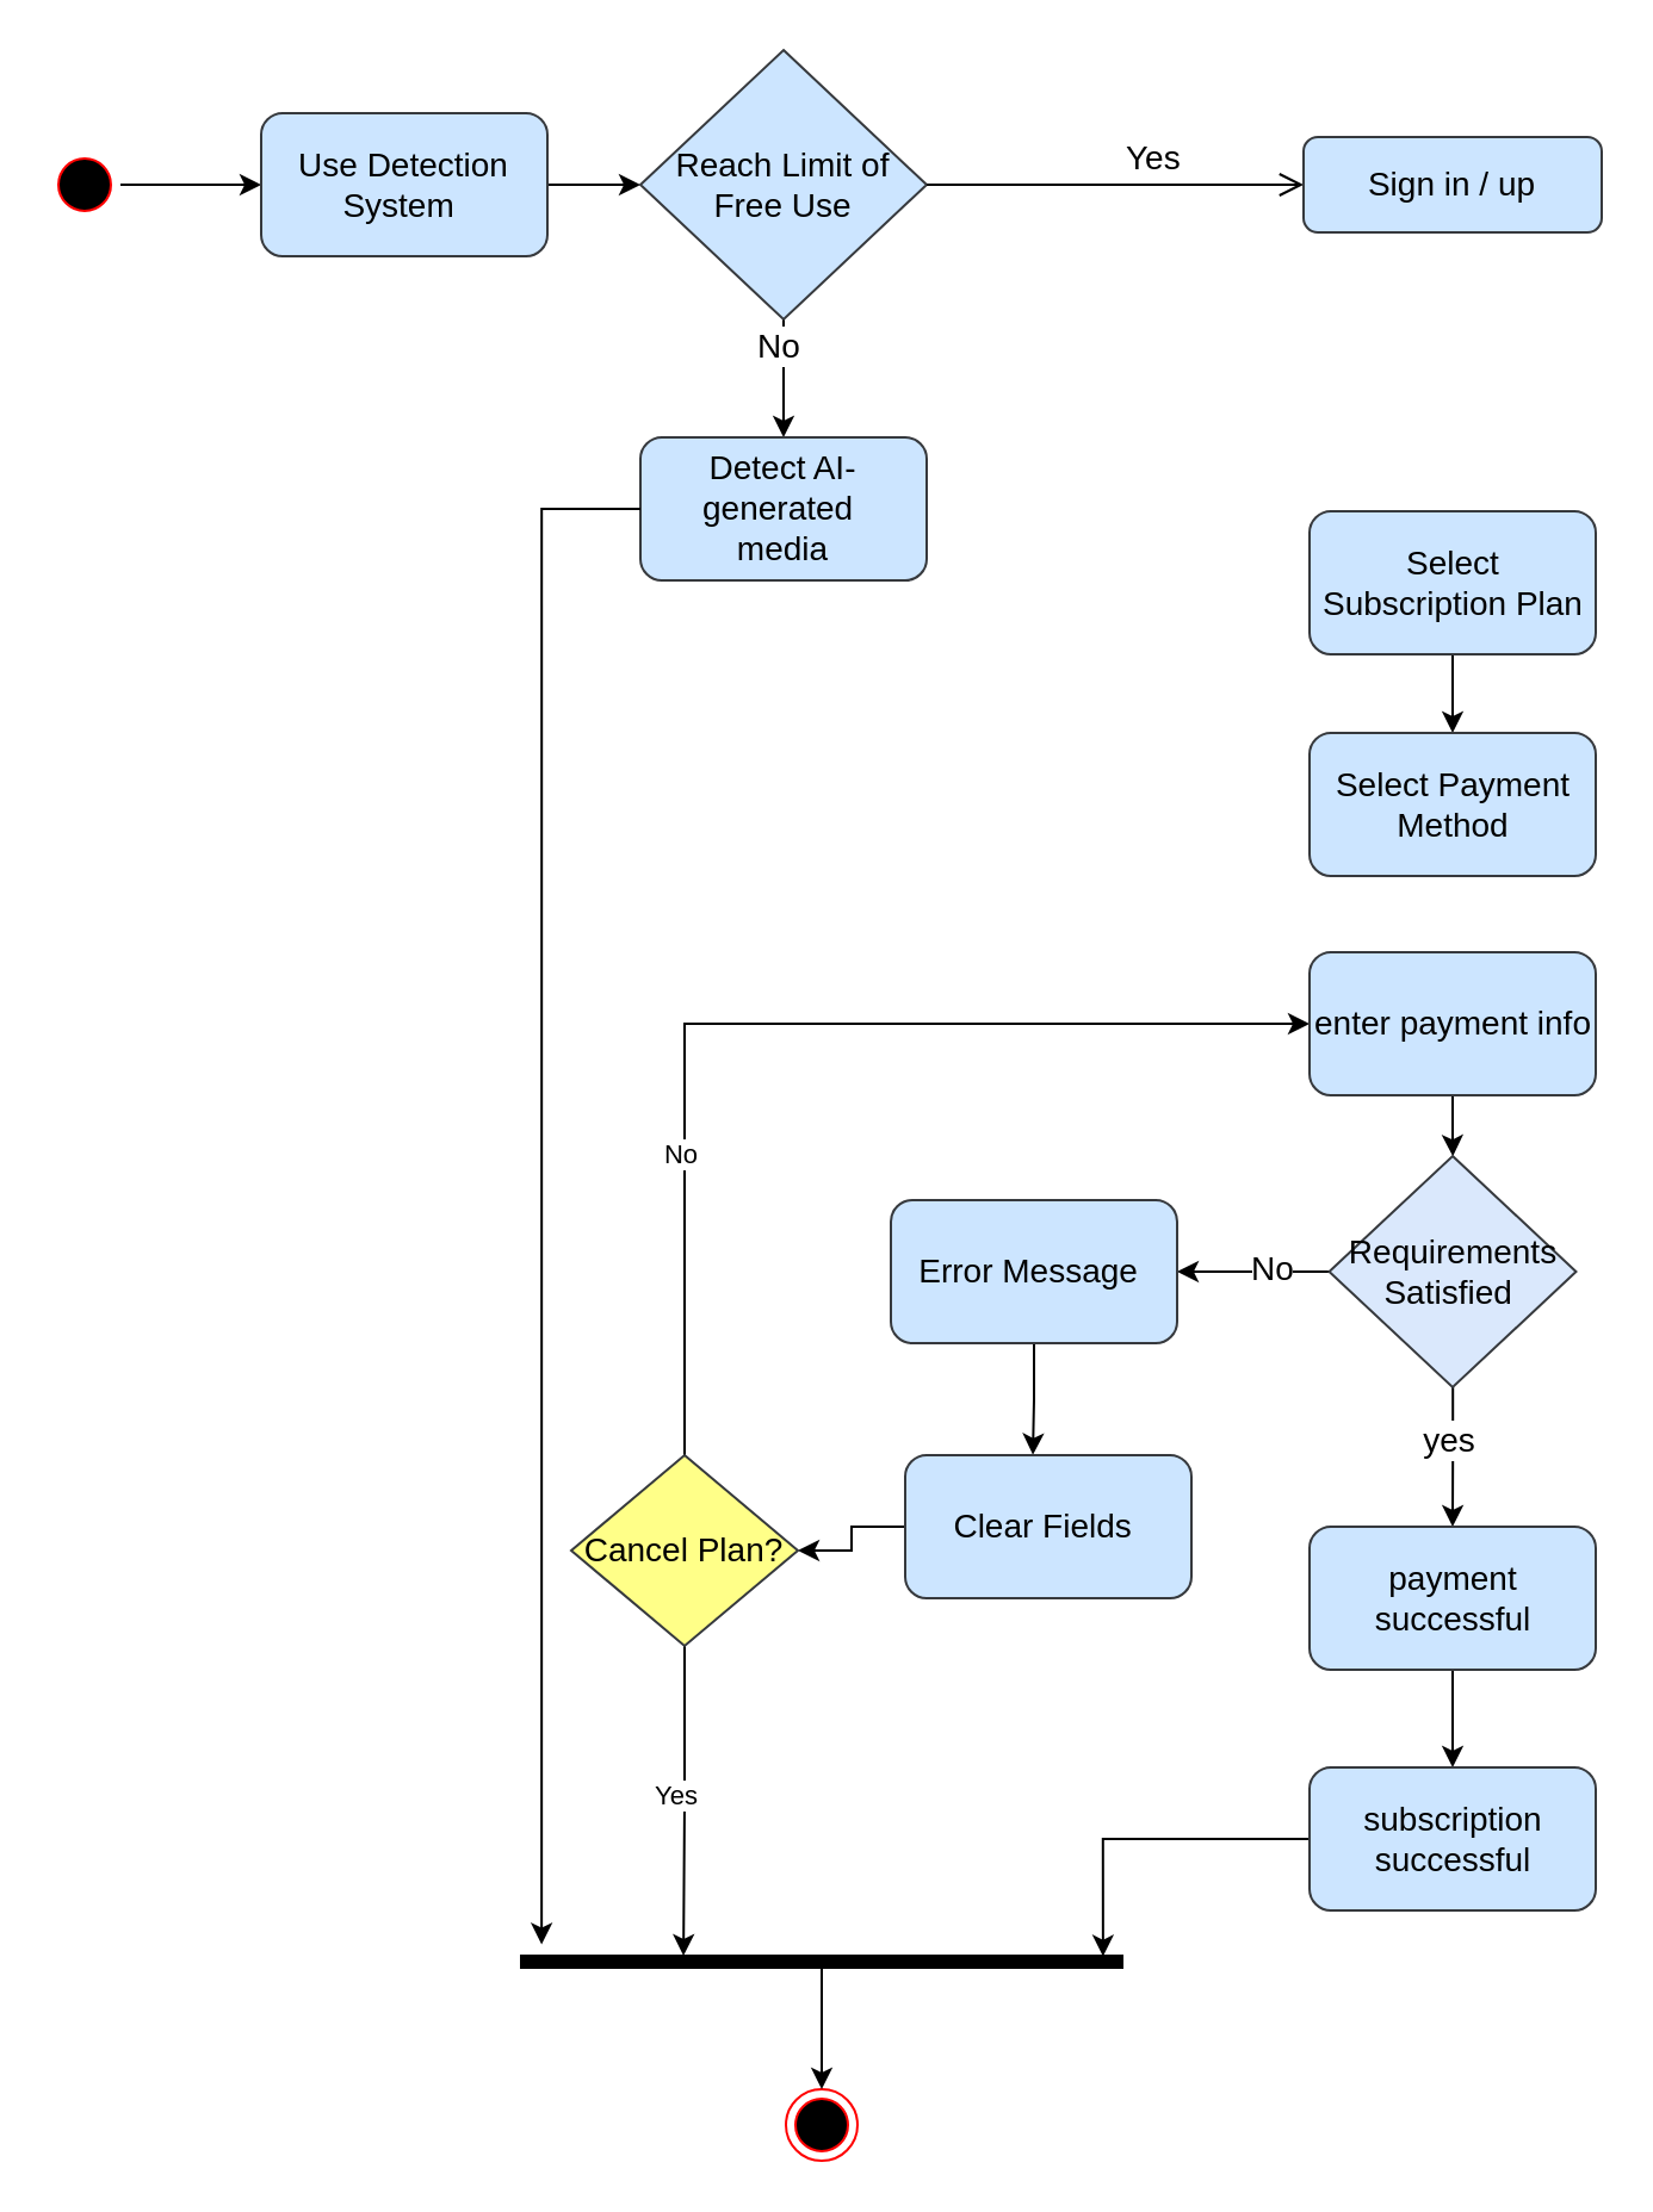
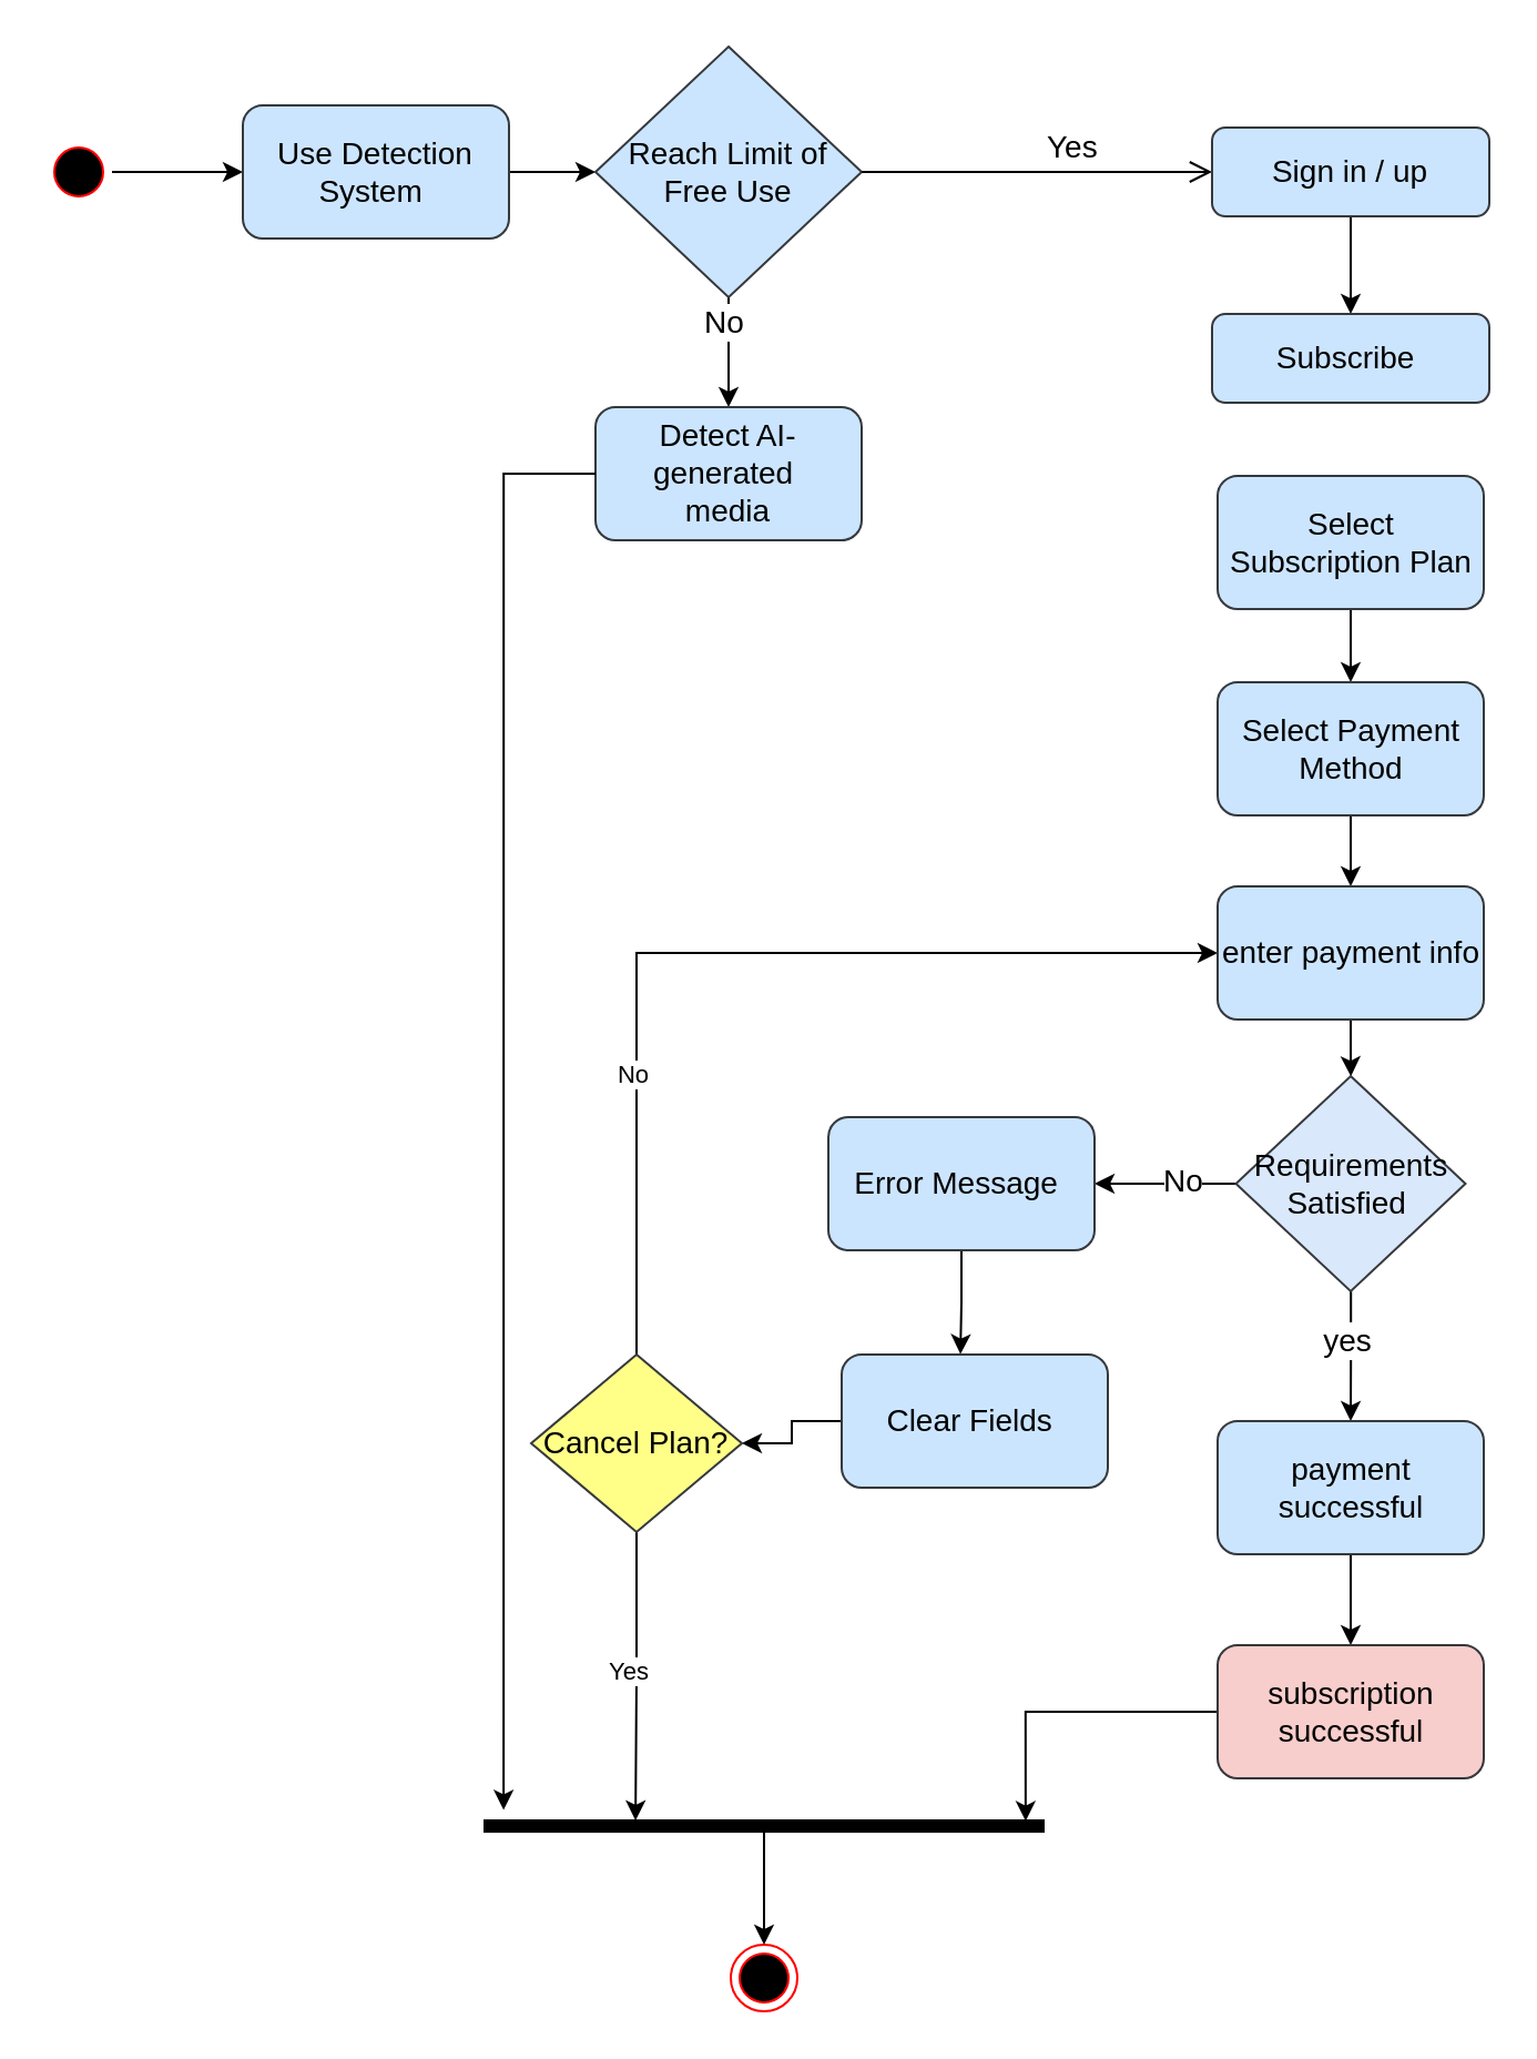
  <mxCell id="0" />
  <mxCell id="1" parent="0" />
  <mxCell id="2" value="" style="edgeStyle=orthogonalEdgeStyle;rounded=0;orthogonalLoop=1;jettySize=auto;html=1;fontSize=14;" edge="1" parent="1" source="3" target="5"><mxGeometry relative="1" as="geometry" /></mxCell>
  <mxCell id="3" value="" style="ellipse;html=1;shape=startState;fillColor=#000000;strokeColor=#ff0000;fontSize=14;" parent="1" vertex="1"><mxGeometry x="20" y="62" width="30" height="30" as="geometry" /></mxCell>
  <mxCell id="4" value="" style="edgeStyle=orthogonalEdgeStyle;rounded=0;orthogonalLoop=1;jettySize=auto;html=1;fontSize=14;" edge="1" parent="1" source="5" target="8"><mxGeometry relative="1" as="geometry" /></mxCell>
  <mxCell id="5" value="Use Detection System&amp;nbsp;" style="rounded=1;whiteSpace=wrap;html=1;fillColor=#cce5ff;strokeColor=#36393d;fontSize=14;" parent="1" vertex="1"><mxGeometry x="109" y="47" width="120" height="60" as="geometry" /></mxCell>
  <mxCell id="6" value="" style="edgeStyle=orthogonalEdgeStyle;rounded=0;orthogonalLoop=1;jettySize=auto;html=1;fontSize=14;" edge="1" parent="1" source="8" target="35"><mxGeometry relative="1" as="geometry" /></mxCell>
  <mxCell id="7" value="No" style="edgeLabel;html=1;align=center;verticalAlign=middle;resizable=0;points=[];fontSize=14;" vertex="1" connectable="0" parent="6"><mxGeometry x="-0.548" y="-3" relative="1" as="geometry"><mxPoint as="offset" /></mxGeometry></mxCell>
  <mxCell id="8" value="Reach Limit of Free Use" style="rhombus;whiteSpace=wrap;html=1;fillColor=#cce5ff;strokeColor=#36393d;fontSize=14;" parent="1" vertex="1"><mxGeometry x="268" y="20.5" width="120" height="113" as="geometry" /></mxCell>
  <mxCell id="9" value="&lt;font style=&quot;font-size: 14px;&quot;&gt;Yes&lt;/font&gt;" style="edgeStyle=orthogonalEdgeStyle;html=1;align=left;verticalAlign=bottom;endArrow=open;endSize=8;strokeColor=#000000;exitX=1;exitY=0.5;exitDx=0;exitDy=0;rounded=0;curved=0;entryX=0;entryY=0.5;entryDx=0;entryDy=0;fontSize=14;" parent="1" source="8" target="11" edge="1"><mxGeometry x="0.043" relative="1" as="geometry"><mxPoint x="496" y="97" as="targetPoint" /><Array as="points"><mxPoint x="492" y="77" /><mxPoint x="492" y="77" /></Array><mxPoint as="offset" /></mxGeometry></mxCell>
+ <mxCell id="10" value="" style="edgeStyle=orthogonalEdgeStyle;rounded=0;orthogonalLoop=1;jettySize=auto;html=1;entryX=0.5;entryY=0;entryDx=0;entryDy=0;fontSize=14;" edge="1" parent="1" source="11" target="12"><mxGeometry relative="1" as="geometry"><mxPoint x="604" y="218" as="targetPoint" /></mxGeometry></mxCell>
  <mxCell id="11" value="&lt;font style=&quot;font-size: 14px;&quot;&gt;Sign in / up&lt;/font&gt;" style="rounded=1;whiteSpace=wrap;html=1;fillColor=#cce5ff;strokeColor=#36393d;fontSize=14;" parent="1" vertex="1"><mxGeometry x="546" y="57" width="125" height="40" as="geometry" /></mxCell>
+ <mxCell id="12" value="&lt;span style=&quot;font-size: 14px;&quot;&gt;Subscribe&amp;nbsp;&lt;/span&gt;" style="rounded=1;whiteSpace=wrap;html=1;fillColor=#cce5ff;strokeColor=#36393d;fontSize=14;" parent="1" vertex="1"><mxGeometry x="546" y="141" width="125" height="40" as="geometry" /></mxCell>
  <mxCell id="13" value="" style="edgeStyle=orthogonalEdgeStyle;rounded=0;orthogonalLoop=1;jettySize=auto;html=1;fontSize=14;" edge="1" parent="1" source="14" target="17"><mxGeometry relative="1" as="geometry" /></mxCell>
  <mxCell id="14" value="Select Subscription Plan" style="rounded=1;whiteSpace=wrap;html=1;fillColor=#cce5ff;strokeColor=#36393d;fontSize=14;" parent="1" vertex="1"><mxGeometry x="548.5" y="214" width="120" height="60" as="geometry" /></mxCell>
  <mxCell id="15" value="" style="edgeStyle=orthogonalEdgeStyle;rounded=0;orthogonalLoop=1;jettySize=auto;html=1;fontSize=14;" edge="1" parent="1" source="36" target="22"><mxGeometry relative="1" as="geometry" /></mxCell>
+ <mxCell id="16" value="" style="edgeStyle=orthogonalEdgeStyle;rounded=0;orthogonalLoop=1;jettySize=auto;html=1;fontSize=14;" edge="1" parent="1" source="17" target="36"><mxGeometry relative="1" as="geometry" /></mxCell>
  <mxCell id="17" value="Select Payment Method" style="rounded=1;whiteSpace=wrap;html=1;fillColor=#cce5ff;strokeColor=#36393d;fontSize=14;" parent="1" vertex="1"><mxGeometry x="548.5" y="307" width="120" height="60" as="geometry" /></mxCell>
  <mxCell id="18" value="" style="edgeStyle=orthogonalEdgeStyle;rounded=0;orthogonalLoop=1;jettySize=auto;html=1;fontSize=14;" edge="1" parent="1" source="22" target="24"><mxGeometry relative="1" as="geometry" /></mxCell>
  <mxCell id="19" value="yes" style="edgeLabel;html=1;align=center;verticalAlign=middle;resizable=0;points=[];fontSize=14;" vertex="1" connectable="0" parent="18"><mxGeometry x="-0.259" y="-2" relative="1" as="geometry"><mxPoint as="offset" /></mxGeometry></mxCell>
  <mxCell id="20" value="" style="edgeStyle=orthogonalEdgeStyle;rounded=0;orthogonalLoop=1;jettySize=auto;html=1;fontSize=14;" edge="1" parent="1" source="22" target="27"><mxGeometry relative="1" as="geometry" /></mxCell>
  <mxCell id="21" value="No" style="edgeLabel;html=1;align=center;verticalAlign=middle;resizable=0;points=[];fontSize=14;" vertex="1" connectable="0" parent="20"><mxGeometry x="-0.252" y="-2" relative="1" as="geometry"><mxPoint as="offset" /></mxGeometry></mxCell>
  <mxCell id="22" value="Requirements Satisfied&amp;nbsp;" style="rhombus;whiteSpace=wrap;html=1;fillColor=#dae8fc;strokeColor=#36393d;fontSize=14;" parent="1" vertex="1"><mxGeometry x="556.75" y="484.5" width="103.5" height="97" as="geometry" /></mxCell>
  <mxCell id="23" value="" style="edgeStyle=orthogonalEdgeStyle;rounded=0;orthogonalLoop=1;jettySize=auto;html=1;fontSize=14;" edge="1" parent="1" source="24" target="38"><mxGeometry relative="1" as="geometry" /></mxCell>
  <mxCell id="24" value="payment successful" style="rounded=1;whiteSpace=wrap;html=1;fillColor=#cce5ff;strokeColor=#36393d;fontSize=14;" parent="1" vertex="1"><mxGeometry x="548.5" y="640" width="120" height="60" as="geometry" /></mxCell>
  <mxCell id="25" value="" style="ellipse;html=1;shape=endState;fillColor=#000000;strokeColor=#ff0000;fontSize=14;" parent="1" vertex="1"><mxGeometry x="329" y="876" width="30" height="30" as="geometry" /></mxCell>
  <mxCell id="26" value="" style="edgeStyle=orthogonalEdgeStyle;rounded=0;orthogonalLoop=1;jettySize=auto;html=1;entryX=0.446;entryY=-0.003;entryDx=0;entryDy=0;entryPerimeter=0;fontSize=14;" edge="1" parent="1" source="27" target="29"><mxGeometry relative="1" as="geometry" /></mxCell>
  <mxCell id="27" value="&lt;font style=&quot;font-size: 14px;&quot;&gt;Error Message&amp;nbsp;&lt;/font&gt;" style="rounded=1;whiteSpace=wrap;html=1;fillColor=#cce5ff;strokeColor=#36393d;fontSize=14;" parent="1" vertex="1"><mxGeometry x="373" y="503" width="120" height="60" as="geometry" /></mxCell>
  <mxCell id="28" value="" style="edgeStyle=orthogonalEdgeStyle;rounded=0;orthogonalLoop=1;jettySize=auto;html=1;fontSize=14;" edge="1" parent="1" source="29" target="34"><mxGeometry relative="1" as="geometry" /></mxCell>
  <mxCell id="29" value="&lt;font style=&quot;font-size: 14px;&quot;&gt;Clear Fields&amp;nbsp;&lt;/font&gt;" style="rounded=1;whiteSpace=wrap;html=1;fillColor=#cce5ff;strokeColor=#36393d;fontSize=14;" parent="1" vertex="1"><mxGeometry x="379" y="610" width="120" height="60" as="geometry" /></mxCell>
  <mxCell id="30" style="edgeStyle=orthogonalEdgeStyle;rounded=0;orthogonalLoop=1;jettySize=auto;html=1;entryX=0;entryY=0.5;entryDx=0;entryDy=0;fontSize=14;" edge="1" parent="1" source="34" target="36"><mxGeometry relative="1" as="geometry"><Array as="points"><mxPoint x="287" y="429" /></Array></mxGeometry></mxCell>
  <mxCell id="31" value="No" style="edgeLabel;html=1;align=center;verticalAlign=middle;resizable=0;points=[];" vertex="1" connectable="0" parent="30"><mxGeometry x="-0.425" y="2" relative="1" as="geometry"><mxPoint as="offset" /></mxGeometry></mxCell>
  <mxCell id="32" style="edgeStyle=orthogonalEdgeStyle;rounded=0;orthogonalLoop=1;jettySize=auto;html=1;entryX=0.27;entryY=0;entryDx=0;entryDy=0;entryPerimeter=0;" edge="1" parent="1" source="34" target="41"><mxGeometry relative="1" as="geometry"><mxPoint x="286.5" y="766.309" as="targetPoint" /><Array as="points" /></mxGeometry></mxCell>
  <mxCell id="33" value="Yes" style="edgeLabel;html=1;align=center;verticalAlign=middle;resizable=0;points=[];" vertex="1" connectable="0" parent="32"><mxGeometry x="-0.014" y="-2" relative="1" as="geometry"><mxPoint x="-2" y="-2" as="offset" /></mxGeometry></mxCell>
  <mxCell id="34" value="&lt;font style=&quot;font-size: 14px;&quot;&gt;Cancel Plan?&lt;/font&gt;" style="rhombus;whiteSpace=wrap;html=1;fillColor=#ffff88;strokeColor=#36393d;fontSize=14;" parent="1" vertex="1"><mxGeometry x="239" y="610" width="95" height="80" as="geometry" /></mxCell>
  <mxCell id="35" value="Detect AI-generated&amp;nbsp;&lt;br style=&quot;font-size: 14px;&quot;&gt;media" style="rounded=1;whiteSpace=wrap;html=1;fillColor=#cce5ff;strokeColor=#36393d;fontSize=14;" vertex="1" parent="1"><mxGeometry x="268" y="183" width="120" height="60" as="geometry" /></mxCell>
  <mxCell id="36" value="enter payment info" style="rounded=1;whiteSpace=wrap;html=1;fillColor=#cce5ff;strokeColor=#36393d;fontSize=14;" vertex="1" parent="1"><mxGeometry x="548.5" y="399" width="120" height="60" as="geometry" /></mxCell>
  <mxCell id="37" value="" style="edgeStyle=orthogonalEdgeStyle;rounded=0;orthogonalLoop=1;jettySize=auto;html=1;fontSize=14;entryX=0.968;entryY=0.058;entryDx=0;entryDy=0;entryPerimeter=0;" edge="1" parent="1" source="38" target="41"><mxGeometry relative="1" as="geometry" /></mxCell>
- <mxCell id="38" value="subscription successful" style="rounded=1;whiteSpace=wrap;html=1;fillColor=#cce5ff;strokeColor=#36393d;fontSize=14;" vertex="1" parent="1"><mxGeometry x="548.5" y="741" width="120" height="60" as="geometry" /></mxCell>
+ <mxCell id="38" value="subscription successful" style="rounded=1;whiteSpace=wrap;html=1;fillColor=#f8cecc;strokeColor=#36393d;fontSize=14;" vertex="1" parent="1"><mxGeometry x="548.5" y="741" width="120" height="60" as="geometry" /></mxCell>
  <mxCell id="39" style="edgeStyle=orthogonalEdgeStyle;rounded=0;orthogonalLoop=1;jettySize=auto;html=1;exitX=0.5;exitY=1;exitDx=0;exitDy=0;fontSize=14;" edge="1" parent="1" source="11" target="11"><mxGeometry relative="1" as="geometry" /></mxCell>
  <mxCell id="40" style="edgeStyle=orthogonalEdgeStyle;rounded=0;orthogonalLoop=1;jettySize=auto;html=1;entryX=0.5;entryY=0;entryDx=0;entryDy=0;" edge="1" parent="1" source="41" target="25"><mxGeometry relative="1" as="geometry" /></mxCell>
  <mxCell id="41" value="" style="rounded=0;whiteSpace=wrap;html=1;fillColor=#000000;" vertex="1" parent="1"><mxGeometry x="218" y="820" width="252" height="5" as="geometry" /></mxCell>
  <mxCell id="42" style="edgeStyle=orthogonalEdgeStyle;rounded=0;orthogonalLoop=1;jettySize=auto;html=1;entryX=0.034;entryY=-0.95;entryDx=0;entryDy=0;entryPerimeter=0;" edge="1" parent="1" source="35" target="41"><mxGeometry relative="1" as="geometry"><Array as="points"><mxPoint x="227" y="213" /></Array></mxGeometry></mxCell>
